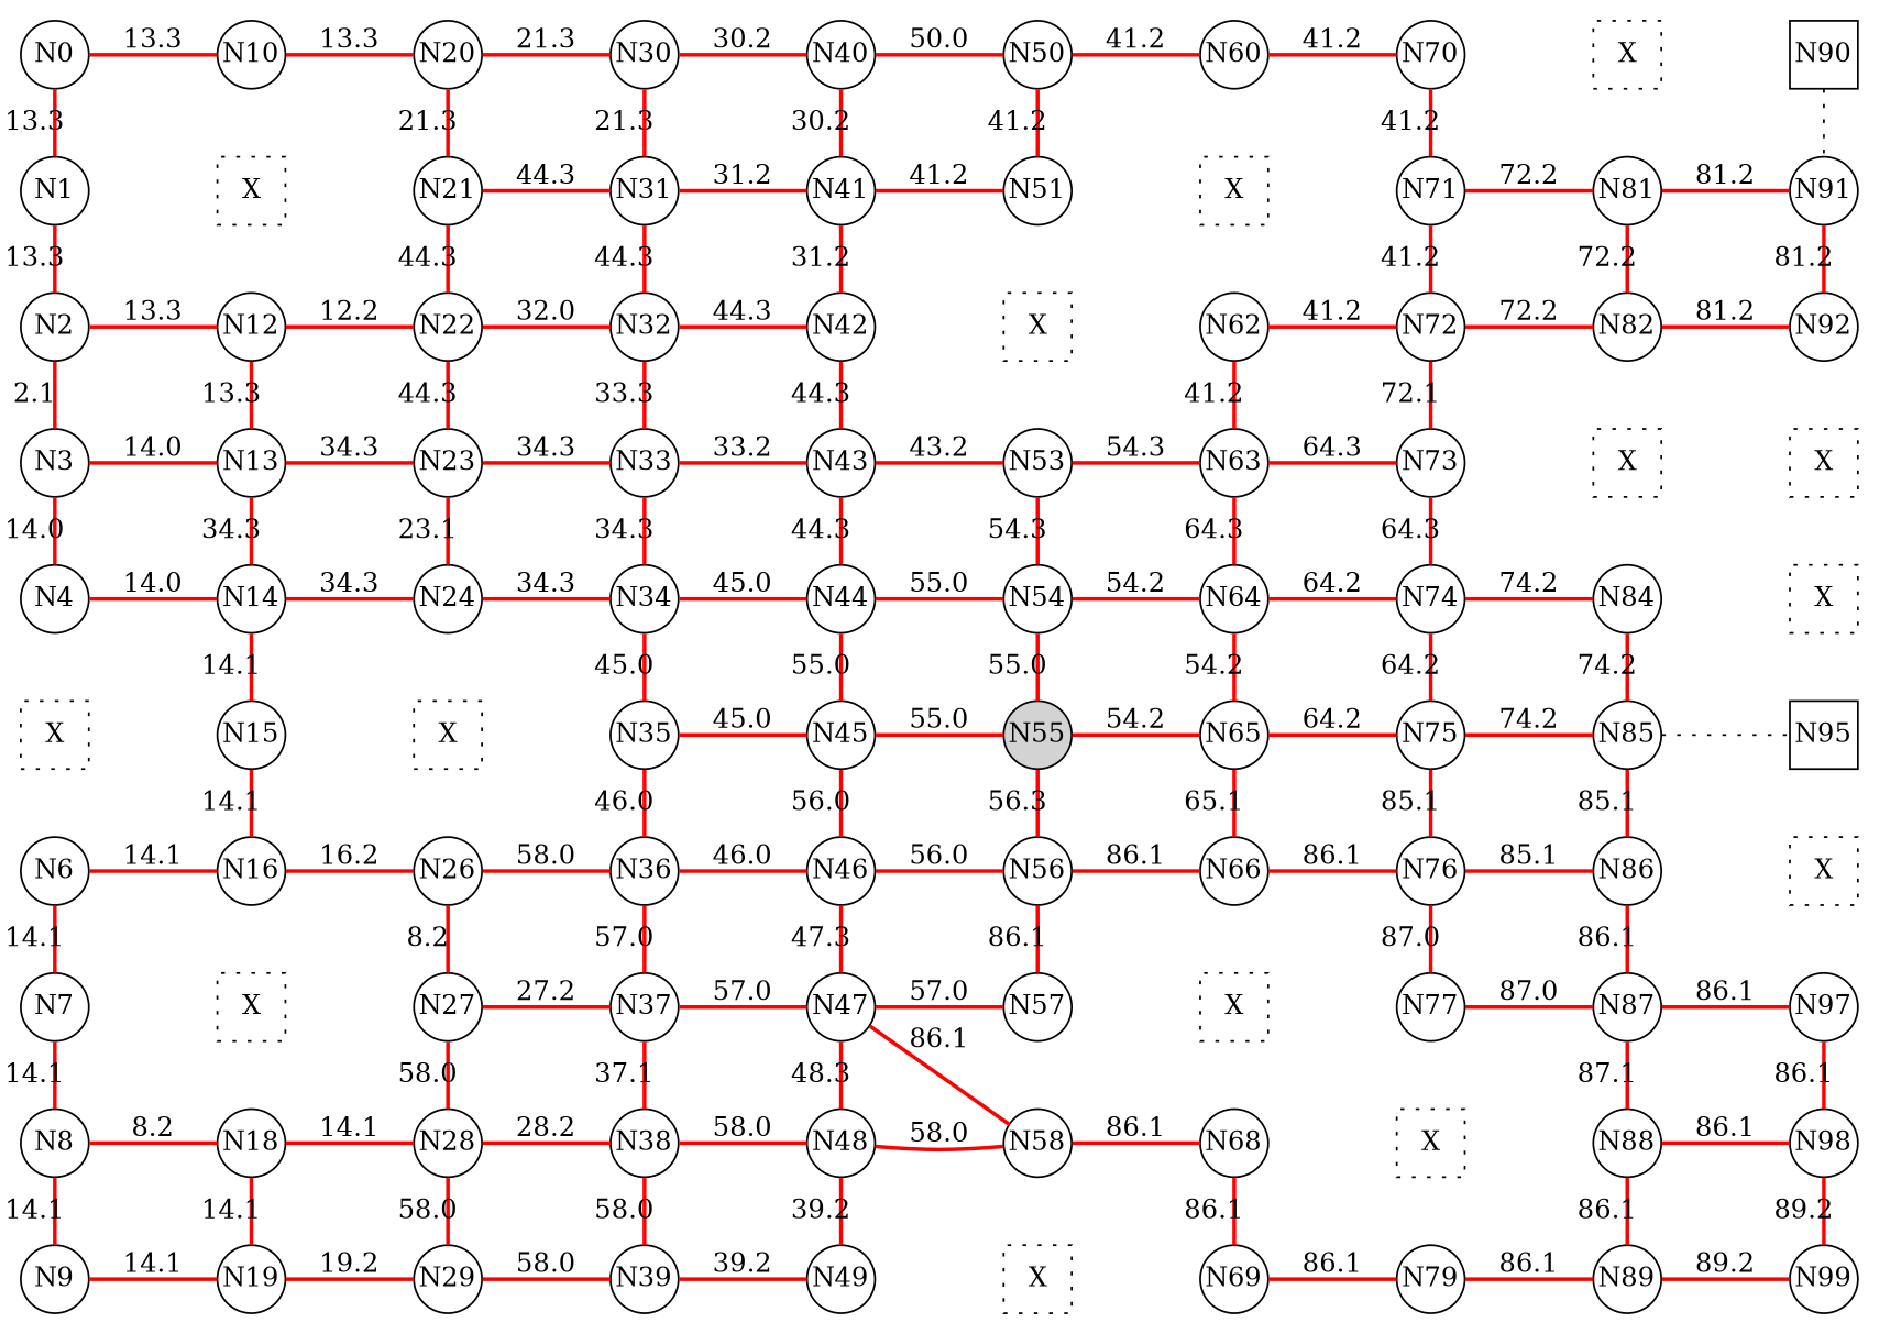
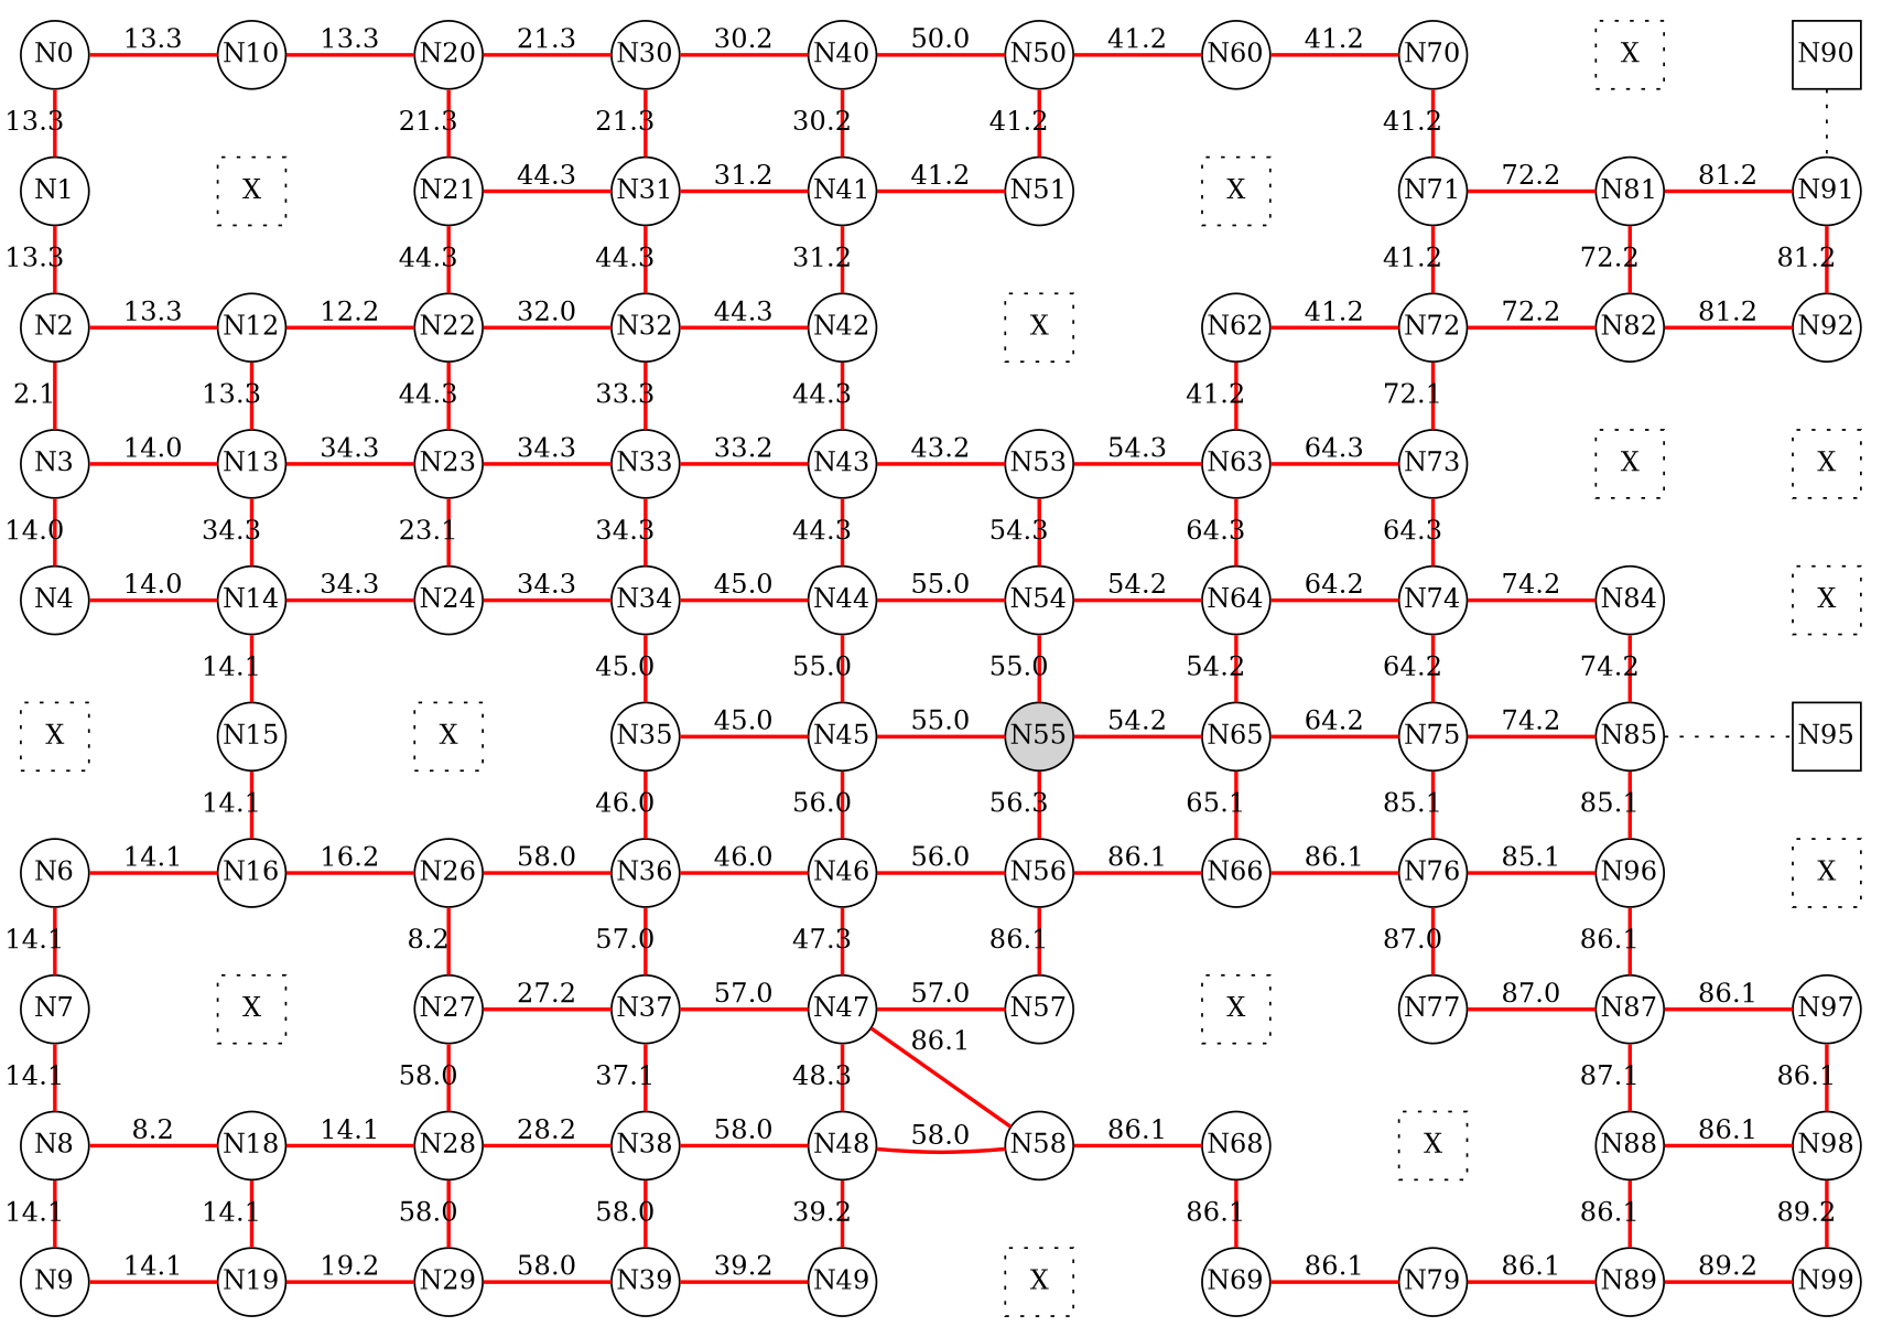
  digraph {
    rankdir=LR
    node [fixedsize=true shape=circle]
    edge [color=red dir=none style=bold]
    N0
    N1
    N2
    N3
    N4
    n6 [label=X shape=square style=dotted]
    N6
    N7
    N8
    N9
    N10
    n12 [label=X shape=square style=dotted]
    N12
    N13
    N14
    N15
    N16
    n18 [label=X shape=square style=dotted]
    N18
    N19
    N20
    N21
    N22
    N23
    N24
    n26 [label=X shape=square style=dotted]
    N26
    N27
    N28
    N29
    N30
    N31
    N32
    N33
    N34
    N35
    N36
    N37
    N38
    N39
    N40
    N41
    N42
    N43
    N44
    N45
    N46
    N47
    N48
    N49
    N50
    N51
    n53 [label=X shape=square style=dotted]
    N53
    N54
    N55 [style=filled]
    N56
    N57
    N58
    n60 [label=X shape=square style=dotted]
    N60
    n62 [label=X shape=square style=dotted]
    N62
    N63
    N64
    N65
    N66
    n68 [label=X shape=square style=dotted]
    N68
    N69
    N70
    N71
    N72
    N73
    N74
    N75
    N76
    N77
    n79 [label=X shape=square style=dotted]
    N79
    n81 [label=X shape=square style=dotted]
    N81
    N82
    n84 [label=X shape=square style=dotted]
    N84
    N85
-   N86
+   N86 [label=N96]
    N87
    N88
    N89
    N90 [shape=square]
    N91
    N92
    n94 [label=X shape=square style=dotted]
    n95 [label=X shape=square style=dotted]
    N95 [shape=square]
    n97 [label=X shape=square style=dotted]
    N97
    N98
    N99
    subgraph sub_1 {
      rank=same
      N0
      N1
      N2
      N3
      N4
      n6
      N6
      N7
      N8
      N9
    }
    subgraph sub_2 {
      rank=same
      N10
      n12
      N12
      N13
      N14
      N15
      N16
      n18
      N18
      N19
    }
    subgraph sub_3 {
      rank=same
      N20
      N21
      N22
      N23
      N24
      n26
      N26
      N27
      N28
      N29
    }
    subgraph sub_4 {
      rank=same
      N30
      N31
      N32
      N33
      N34
      N35
      N36
      N37
      N38
      N39
    }
    subgraph sub_5 {
      rank=same
      N40
      N41
      N42
      N43
      N44
      N45
      N46
      N47
      N48
      N49
    }
    subgraph sub_6 {
      rank=same
      N50
      N51
      n53
      N53
      N54
      N55
      N56
      N57
      N58
      n60
    }
    subgraph sub_7 {
      rank=same
      N60
      n62
      N62
      N63
      N64
      N65
      N66
      n68
      N68
      N69
    }
    subgraph sub_8 {
      rank=same
      N70
      N71
      N72
      N73
      N74
      N75
      N76
      N77
      n79
      N79
    }
    subgraph sub_9 {
      rank=same
      n81
      N81
      N82
      n84
      N84
      N85
      N86
      N87
      N88
      N89
    }
    subgraph sub_10 {
      rank=same
      N90
      N91
      N92
      n94
      n95
      N95
      n97
      N97
      N98
      N99
    }
    N0 -> N1 [label=13.3]
    N0 -> N10 [label=13.3]
    N1 -> N2 [label=13.3]
    N1 -> n12 [label=" " style=invis color=""]
    N2 -> N3 [label=2.1]
    N2 -> N12 [label=13.3]
    N3 -> N4 [label=14.0]
    N3 -> N13 [label=14.0]
    N4 -> n6 [label=" " style=invis color=""]
    N4 -> N14 [label=14.0]
    n6 -> N6 [label=" " style=invis color=""]
    n6 -> N15 [label=" " style=invis color=""]
    N6 -> N7 [label=14.1]
    N6 -> N16 [label=14.1]
    N7 -> N8 [label=14.1]
    N7 -> n18 [label=" " style=invis color=""]
    N8 -> N9 [label=14.1]
    N8 -> N18 [label=8.2]
    N9 -> N19 [label=14.1]
    N10 -> n12 [label=" " style=invis color=""]
    N10 -> N20 [label=13.3]
    n12 -> N12 [label=" " style=invis color=""]
    n12 -> N21 [label=" " style=invis color=""]
    N12 -> N13 [label=13.3]
    N12 -> N22 [label=12.2]
    N13 -> N14 [label=34.3]
    N13 -> N23 [label=34.3]
    N14 -> N15 [label=14.1]
    N14 -> N24 [label=34.3]
    N15 -> N16 [label=14.1]
    N15 -> n26 [label=" " style=invis color=""]
    N16 -> n18 [label=" " style=invis color=""]
    N16 -> N26 [label=16.2]
    n18 -> N18 [label=" " style=invis color=""]
    n18 -> N27 [label=" " style=invis color=""]
    N18 -> N19 [label=14.1]
    N18 -> N28 [label=14.1]
    N19 -> N29 [label=19.2]
    N20 -> N21 [label=21.3]
    N20 -> N30 [label=21.3]
    N21 -> N22 [label=44.3]
    N21 -> N31 [label=44.3]
    N22 -> N23 [label=44.3]
    N22 -> N32 [label=32.0]
    N23 -> N24 [label=23.1]
    N23 -> N33 [label=34.3]
    N24 -> n26 [label=" " style=invis color=""]
    N24 -> N34 [label=34.3]
    n26 -> N26 [label=" " style=invis color=""]
    n26 -> N35 [label=" " style=invis color=""]
    N26 -> N27 [label=8.2]
    N26 -> N36 [label=58.0]
    N27 -> N28 [label=58.0]
    N27 -> N37 [label=27.2]
    N28 -> N29 [label=58.0]
    N28 -> N38 [label=28.2]
    N29 -> N39 [label=58.0]
    N30 -> N31 [label=21.3]
    N30 -> N40 [label=30.2]
    N31 -> N32 [label=44.3]
    N31 -> N41 [label=31.2]
    N32 -> N33 [label=33.3]
    N32 -> N42 [label=44.3]
    N33 -> N34 [label=34.3]
    N33 -> N43 [label=33.2]
    N34 -> N35 [label=45.0]
    N34 -> N44 [label=45.0]
    N35 -> N36 [label=46.0]
    N35 -> N45 [label=45.0]
    N36 -> N37 [label=57.0]
    N36 -> N46 [label=46.0]
    N37 -> N38 [label=37.1]
    N37 -> N47 [label=57.0]
    N38 -> N39 [label=58.0]
    N38 -> N48 [label=58.0]
    N39 -> N49 [label=39.2]
    N40 -> N41 [label=30.2]
    N40 -> N50 [label=50.0]
    N41 -> N42 [label=31.2]
    N41 -> N51 [label=41.2]
    N42 -> N43 [label=44.3]
    N42 -> n53 [label=" " style=invis color=""]
    N43 -> N44 [label=44.3]
    N43 -> N53 [label=43.2]
    N44 -> N45 [label=55.0]
    N44 -> N54 [label=55.0]
    N45 -> N46 [label=56.0]
    N45 -> N55 [label=55.0]
    N46 -> N47 [label=47.3]
    N46 -> N56 [label=56.0]
    N47 -> N48 [label=48.3]
    N47 -> N57 [label=57.0]
    N47 -> N58 [label=86.1]
    N48 -> N49 [label=39.2]
    N48 -> N58 [label=58.0]
    N49 -> n60 [label=" " style=invis color=""]
    N50 -> N51 [label=41.2]
    N50 -> N60 [label=41.2]
    N51 -> n53 [label=" " style=invis color=""]
    N51 -> n62 [label=" " style=invis color=""]
    n53 -> N53 [label=" " style=invis color=""]
    n53 -> N62 [label=" " style=invis color=""]
    N53 -> N54 [label=54.3]
    N53 -> N63 [label=54.3]
    N54 -> N55 [label=55.0]
    N54 -> N64 [label=54.2]
    N55 -> N56 [label=56.3]
    N55 -> N65 [label=54.2]
    N56 -> N57 [label=86.1]
    N56 -> N66 [label=86.1]
    N57 -> n68 [label=" " style=invis color=""]
    N58 -> n60 [label=" " style=invis color=""]
    N58 -> N68 [label=86.1]
    n60 -> N69 [label=" " style=invis color=""]
    N60 -> n62 [label=" " style=invis color=""]
    N60 -> N70 [label=41.2]
    n62 -> N62 [label=" " style=invis color=""]
    n62 -> N71 [label=" " style=invis color=""]
    N62 -> N63 [label=41.2]
    N62 -> N72 [label=41.2]
    N63 -> N64 [label=64.3]
    N63 -> N73 [label=64.3]
    N64 -> N65 [label=54.2]
    N64 -> N74 [label=64.2]
    N65 -> N66 [label=65.1]
    N65 -> N75 [label=64.2]
    N66 -> n68 [label=" " style=invis color=""]
    N66 -> N76 [label=86.1]
    n68 -> N68 [label=" " style=invis color=""]
    n68 -> N77 [label=" " style=invis color=""]
    N68 -> N69 [label=86.1]
    N68 -> n79 [label=" " style=invis color=""]
    N69 -> N79 [label=86.1]
    N70 -> N71 [label=41.2]
    N70 -> n81 [label=" " style=invis color=""]
    N71 -> N72 [label=41.2]
    N71 -> N81 [label=72.2]
    N72 -> N73 [label=72.1]
    N72 -> N82 [label=72.2]
    N73 -> N74 [label=64.3]
    N73 -> n84 [label=" " style=invis color=""]
    N74 -> N75 [label=64.2]
    N74 -> N84 [label=74.2]
    N75 -> N76 [label=85.1]
    N75 -> N85 [label=74.2]
    N76 -> N77 [label=87.0]
    N76 -> N86 [label=85.1]
    N77 -> n79 [label=" " style=invis color=""]
    N77 -> N87 [label=87.0]
    n79 -> N79 [label=" " style=invis color=""]
    n79 -> N88 [label=" " style=invis color=""]
    N79 -> N89 [label=86.1]
    n81 -> N81 [label=" " style=invis color=""]
    n81 -> N90 [label=" " style=invis color=""]
    N81 -> N82 [label=72.2]
    N81 -> N91 [label=81.2]
    N82 -> n84 [label=" " style=invis color=""]
    N82 -> N92 [label=81.2]
    n84 -> N84 [label=" " style=invis color=""]
    n84 -> n94 [label=" " style=invis color=""]
    N84 -> N85 [label=74.2]
    N84 -> n95 [label=" " style=invis color=""]
    N85 -> N86 [label=85.1]
    N85 -> N95 [style=dotted color=""]
    N86 -> N87 [label=86.1]
    N86 -> n97 [label=" " style=invis color=""]
    N87 -> N88 [label=87.1]
    N87 -> N97 [label=86.1]
    N88 -> N89 [label=86.1]
    N88 -> N98 [label=86.1]
    N89 -> N99 [label=89.2]
    N90 -> N91 [style=dotted color=""]
    N91 -> N92 [label=81.2]
    N92 -> n94 [label=" " style=invis color=""]
    n94 -> n95 [label=" " style=invis color=""]
    n95 -> N95 [label=" " style=invis color=""]
    N95 -> n97 [label=" " style=invis color=""]
    n97 -> N97 [label=" " style=invis color=""]
    N97 -> N98 [label=86.1]
    N98 -> N99 [label=89.2]
  }
